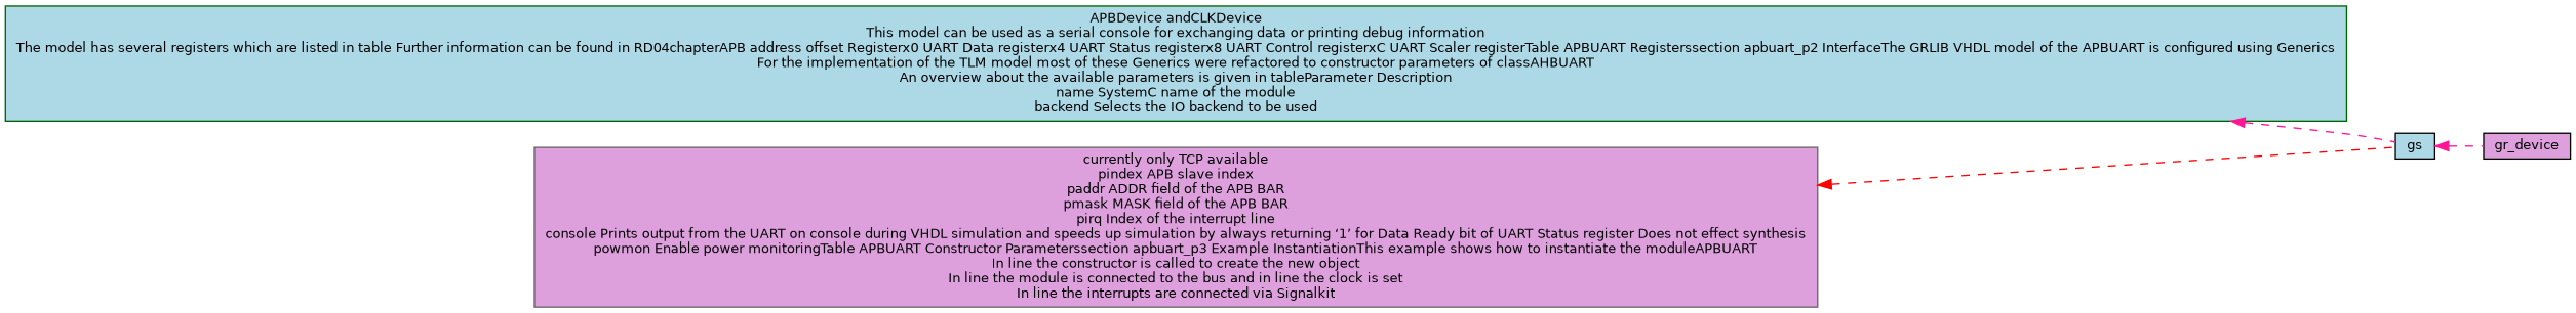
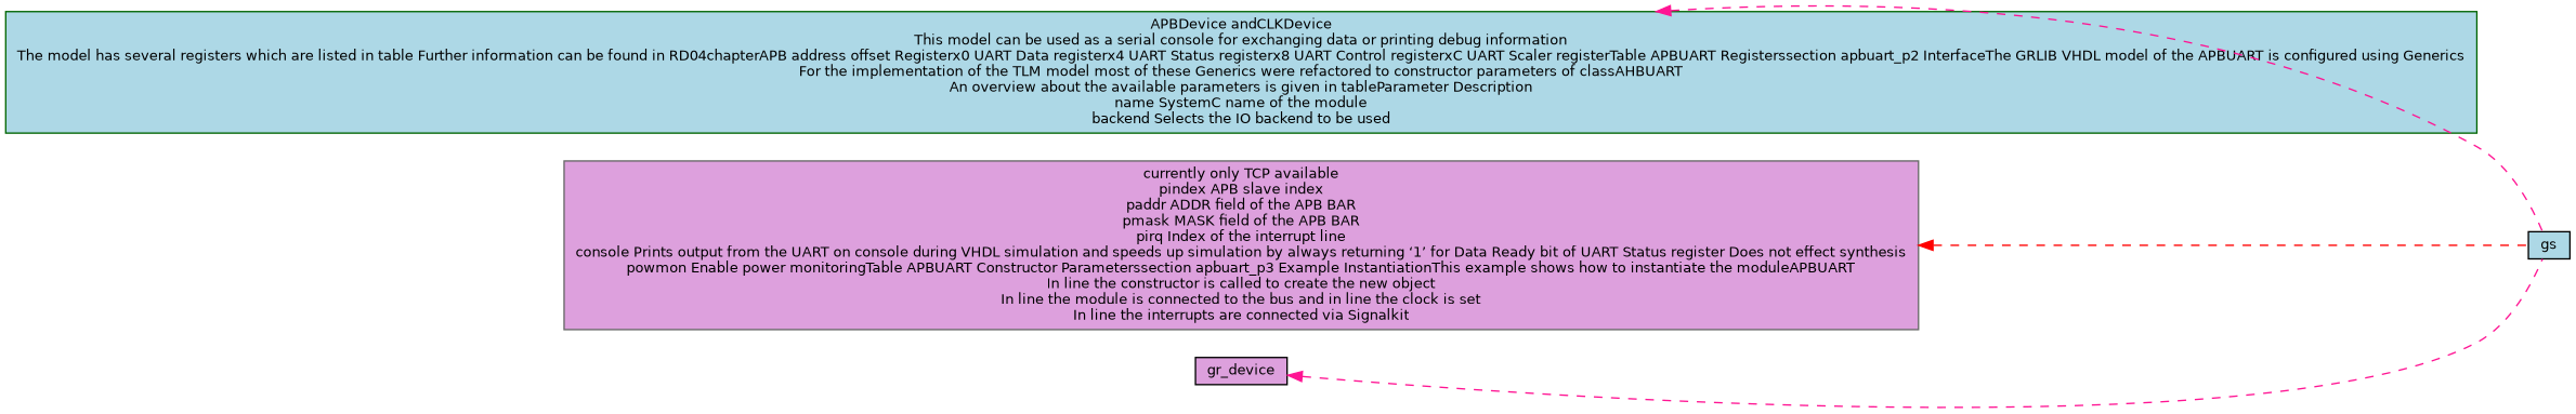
  digraph {
    rankdir=LR
    node [color=black fillcolor=lightblue fontname=Helvetica fontsize=10 shape=record style=filled]
    edge [color=deeppink dir=back fontname=Helvetica fontsize=10 labelfontname=Helvetica labelfontsize=10 style=dashed]
    n1 [color=darkgreen height=0.2 label="APBDevice andCLKDevice\nThis model can be used as a serial console for exchanging data or printing debug information\nThe model has several registers which are listed in table Further information can be found in RD04chapterAPB address offset Registerx0 UART Data registerx4 UART Status registerx8 UART Control registerxC UART Scaler registerTable APBUART Registerssection apbuart_p2 InterfaceThe GRLIB VHDL model of the APBUART is configured using Generics\nFor the implementation of the TLM model most of these Generics were refactored to constructor parameters of classAHBUART\nAn overview about the available parameters is given in tableParameter Description\nname SystemC name of the module\nbackend Selects the IO backend to be used" width=0.4]
    n2 [height=0.2 label=gs width=0.4]
    n3 [color=gray40 fillcolor=plum height=0.2 label="currently only TCP available\npindex APB slave index\npaddr ADDR field of the APB BAR\npmask MASK field of the APB BAR\npirq Index of the interrupt line\nconsole Prints output from the UART on console during VHDL simulation and speeds up simulation by always returning ‘1’ for Data Ready bit of UART Status register Does not effect synthesis\npowmon Enable power monitoringTable APBUART Constructor Parameterssection apbuart_p3 Example InstantiationThis example shows how to instantiate the moduleAPBUART\nIn line the constructor is called to create the new object\nIn line the module is connected to the bus and in line the clock is set\nIn line the interrupts are connected via Signalkit" width=0.4]
    n4 [fillcolor=plum height=0.2 label=gr_device width=0.4]
    n1 -> n2
    n3 -> n2 [color=red]
-   n2 -> n4
+   n4 -> n2
  }
